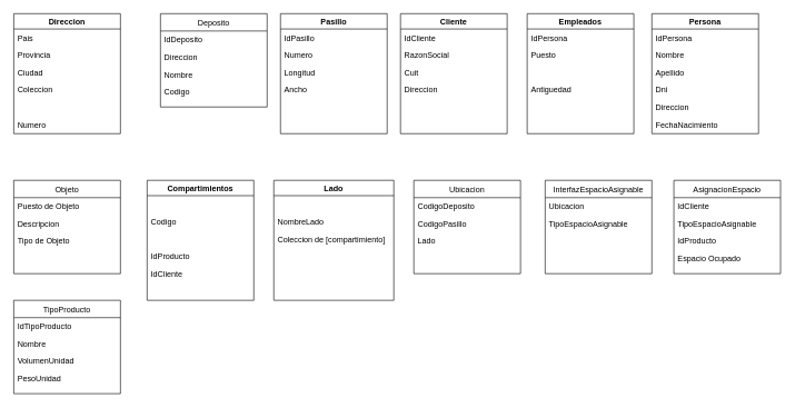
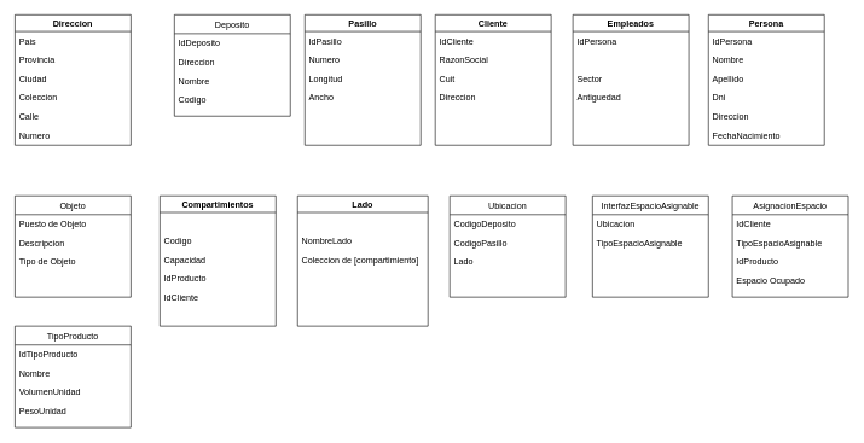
  <mxCell id="0" />
  <mxCell id="1" parent="0" />
  <mxCell id="2" value="Deposito" style="swimlane;fontStyle=0;align=center;verticalAlign=top;childLayout=stackLayout;horizontal=1;startSize=26;horizontalStack=0;resizeParent=1;resizeLast=0;collapsible=1;marginBottom=0;rounded=0;shadow=0;strokeWidth=1;" parent="1" vertex="1"><mxGeometry x="240" y="20" width="160" height="140" as="geometry"><mxRectangle x="508" y="120" width="160" height="26" as="alternateBounds" /></mxGeometry></mxCell>
  <mxCell id="3" value="IdDeposito" style="text;align=left;verticalAlign=top;spacingLeft=4;spacingRight=4;overflow=hidden;rotatable=0;points=[[0,0.5],[1,0.5]];portConstraint=eastwest;" parent="2" vertex="1"><mxGeometry y="26" width="160" height="26" as="geometry" /></mxCell>
  <mxCell id="4" value="Direccion" style="text;align=left;verticalAlign=top;spacingLeft=4;spacingRight=4;overflow=hidden;rotatable=0;points=[[0,0.5],[1,0.5]];portConstraint=eastwest;rounded=0;shadow=0;html=0;" parent="2" vertex="1"><mxGeometry y="52" width="160" height="26" as="geometry" /></mxCell>
  <mxCell id="5" value="Nombre" style="text;align=left;verticalAlign=top;spacingLeft=4;spacingRight=4;overflow=hidden;rotatable=0;points=[[0,0.5],[1,0.5]];portConstraint=eastwest;rounded=0;shadow=0;html=0;" parent="2" vertex="1"><mxGeometry y="78" width="160" height="26" as="geometry" /></mxCell>
  <mxCell id="6" value="Codigo" style="text;align=left;verticalAlign=top;spacingLeft=4;spacingRight=4;overflow=hidden;rotatable=0;points=[[0,0.5],[1,0.5]];portConstraint=eastwest;rounded=0;shadow=0;html=0;" parent="2" vertex="1"><mxGeometry y="104" width="160" height="26" as="geometry" /></mxCell>
  <mxCell id="7" value="Direccion" style="swimlane;whiteSpace=wrap;html=1;" parent="1" vertex="1"><mxGeometry x="20" y="20" width="160" height="180" as="geometry" /></mxCell>
  <mxCell id="8" value="Provincia" style="text;align=left;verticalAlign=top;spacingLeft=4;spacingRight=4;overflow=hidden;rotatable=0;points=[[0,0.5],[1,0.5]];portConstraint=eastwest;rounded=0;shadow=0;html=0;" parent="7" vertex="1"><mxGeometry y="49" width="160" height="26" as="geometry" /></mxCell>
  <mxCell id="9" value="Ciudad" style="text;align=left;verticalAlign=top;spacingLeft=4;spacingRight=4;overflow=hidden;rotatable=0;points=[[0,0.5],[1,0.5]];portConstraint=eastwest;rounded=0;shadow=0;html=0;" parent="7" vertex="1"><mxGeometry y="75" width="160" height="26" as="geometry" /></mxCell>
  <mxCell id="10" value="Coleccion" style="text;align=left;verticalAlign=top;spacingLeft=4;spacingRight=4;overflow=hidden;rotatable=0;points=[[0,0.5],[1,0.5]];portConstraint=eastwest;rounded=0;shadow=0;html=0;" parent="7" vertex="1"><mxGeometry y="101" width="160" height="26" as="geometry" /></mxCell>
  <mxCell id="11" value="Pais" style="text;align=left;verticalAlign=top;spacingLeft=4;spacingRight=4;overflow=hidden;rotatable=0;points=[[0,0.5],[1,0.5]];portConstraint=eastwest;rounded=0;shadow=0;html=0;" parent="7" vertex="1"><mxGeometry y="23" width="160" height="26" as="geometry" /></mxCell>
+ <mxCell id="12" value="Calle" style="text;align=left;verticalAlign=top;spacingLeft=4;spacingRight=4;overflow=hidden;rotatable=0;points=[[0,0.5],[1,0.5]];portConstraint=eastwest;rounded=0;shadow=0;html=0;" parent="7" vertex="1"><mxGeometry y="127" width="160" height="26" as="geometry" /></mxCell>
  <mxCell id="13" value="Numero" style="text;align=left;verticalAlign=top;spacingLeft=4;spacingRight=4;overflow=hidden;rotatable=0;points=[[0,0.5],[1,0.5]];portConstraint=eastwest;rounded=0;shadow=0;html=0;" parent="7" vertex="1"><mxGeometry y="153" width="160" height="26" as="geometry" /></mxCell>
  <mxCell id="14" value="Pasillo" style="swimlane;whiteSpace=wrap;html=1;" parent="1" vertex="1"><mxGeometry x="420" y="20" width="160" height="180" as="geometry" /></mxCell>
  <mxCell id="15" value="Numero" style="text;align=left;verticalAlign=top;spacingLeft=4;spacingRight=4;overflow=hidden;rotatable=0;points=[[0,0.5],[1,0.5]];portConstraint=eastwest;rounded=0;shadow=0;html=0;" parent="14" vertex="1"><mxGeometry y="49" width="160" height="26" as="geometry" /></mxCell>
  <mxCell id="16" value="Longitud" style="text;align=left;verticalAlign=top;spacingLeft=4;spacingRight=4;overflow=hidden;rotatable=0;points=[[0,0.5],[1,0.5]];portConstraint=eastwest;rounded=0;shadow=0;html=0;" parent="14" vertex="1"><mxGeometry y="75" width="160" height="26" as="geometry" /></mxCell>
  <mxCell id="17" value="IdPasillo" style="text;align=left;verticalAlign=top;spacingLeft=4;spacingRight=4;overflow=hidden;rotatable=0;points=[[0,0.5],[1,0.5]];portConstraint=eastwest;rounded=0;shadow=0;html=0;" parent="14" vertex="1"><mxGeometry y="23" width="160" height="26" as="geometry" /></mxCell>
  <mxCell id="18" value="Ancho" style="text;align=left;verticalAlign=top;spacingLeft=4;spacingRight=4;overflow=hidden;rotatable=0;points=[[0,0.5],[1,0.5]];portConstraint=eastwest;rounded=0;shadow=0;html=0;" parent="14" vertex="1"><mxGeometry y="101" width="160" height="26" as="geometry" /></mxCell>
  <mxCell id="19" value="Compartimientos" style="swimlane;whiteSpace=wrap;html=1;" parent="1" vertex="1"><mxGeometry x="220" y="270" width="160" height="180" as="geometry" /></mxCell>
  <mxCell id="20" value="Codigo" style="text;align=left;verticalAlign=top;spacingLeft=4;spacingRight=4;overflow=hidden;rotatable=0;points=[[0,0.5],[1,0.5]];portConstraint=eastwest;rounded=0;shadow=0;html=0;" parent="19" vertex="1"><mxGeometry y="49" width="160" height="26" as="geometry" /></mxCell>
+ <mxCell id="21" value="Capacidad" style="text;align=left;verticalAlign=top;spacingLeft=4;spacingRight=4;overflow=hidden;rotatable=0;points=[[0,0.5],[1,0.5]];portConstraint=eastwest;rounded=0;shadow=0;html=0;" parent="19" vertex="1"><mxGeometry y="75" width="160" height="26" as="geometry" /></mxCell>
  <mxCell id="22" value="IdProducto" style="text;align=left;verticalAlign=top;spacingLeft=4;spacingRight=4;overflow=hidden;rotatable=0;points=[[0,0.5],[1,0.5]];portConstraint=eastwest;rounded=0;shadow=0;html=0;" parent="19" vertex="1"><mxGeometry y="101" width="160" height="26" as="geometry" /></mxCell>
  <mxCell id="23" value="IdCliente" style="text;align=left;verticalAlign=top;spacingLeft=4;spacingRight=4;overflow=hidden;rotatable=0;points=[[0,0.5],[1,0.5]];portConstraint=eastwest;rounded=0;shadow=0;html=0;" parent="19" vertex="1"><mxGeometry y="127" width="160" height="26" as="geometry" /></mxCell>
  <mxCell id="24" value="Cliente" style="swimlane;whiteSpace=wrap;html=1;" parent="1" vertex="1"><mxGeometry x="600" y="20" width="160" height="180" as="geometry" /></mxCell>
  <mxCell id="25" value="RazonSocial" style="text;align=left;verticalAlign=top;spacingLeft=4;spacingRight=4;overflow=hidden;rotatable=0;points=[[0,0.5],[1,0.5]];portConstraint=eastwest;rounded=0;shadow=0;html=0;" parent="24" vertex="1"><mxGeometry y="49" width="160" height="26" as="geometry" /></mxCell>
  <mxCell id="26" value="Cuit" style="text;align=left;verticalAlign=top;spacingLeft=4;spacingRight=4;overflow=hidden;rotatable=0;points=[[0,0.5],[1,0.5]];portConstraint=eastwest;rounded=0;shadow=0;html=0;" parent="24" vertex="1"><mxGeometry y="75" width="160" height="26" as="geometry" /></mxCell>
  <mxCell id="27" value="Direccion" style="text;align=left;verticalAlign=top;spacingLeft=4;spacingRight=4;overflow=hidden;rotatable=0;points=[[0,0.5],[1,0.5]];portConstraint=eastwest;rounded=0;shadow=0;html=0;" parent="24" vertex="1"><mxGeometry y="101" width="160" height="26" as="geometry" /></mxCell>
  <mxCell id="28" value="IdCliente" style="text;align=left;verticalAlign=top;spacingLeft=4;spacingRight=4;overflow=hidden;rotatable=0;points=[[0,0.5],[1,0.5]];portConstraint=eastwest;rounded=0;shadow=0;html=0;" parent="24" vertex="1"><mxGeometry y="23" width="160" height="26" as="geometry" /></mxCell>
  <mxCell id="29" value="InterfazEspacioAsignable" style="swimlane;fontStyle=0;align=center;verticalAlign=top;childLayout=stackLayout;horizontal=1;startSize=26;horizontalStack=0;resizeParent=1;resizeLast=0;collapsible=1;marginBottom=0;rounded=0;shadow=0;strokeWidth=1;" parent="1" vertex="1"><mxGeometry x="817" y="270" width="160" height="140" as="geometry"><mxRectangle x="508" y="120" width="160" height="26" as="alternateBounds" /></mxGeometry></mxCell>
  <mxCell id="30" value="Ubicacion" style="text;align=left;verticalAlign=top;spacingLeft=4;spacingRight=4;overflow=hidden;rotatable=0;points=[[0,0.5],[1,0.5]];portConstraint=eastwest;" parent="29" vertex="1"><mxGeometry y="26" width="160" height="26" as="geometry" /></mxCell>
  <mxCell id="31" value="TipoEspacioAsignable" style="text;align=left;verticalAlign=top;spacingLeft=4;spacingRight=4;overflow=hidden;rotatable=0;points=[[0,0.5],[1,0.5]];portConstraint=eastwest;rounded=0;shadow=0;html=0;" parent="29" vertex="1"><mxGeometry y="52" width="160" height="26" as="geometry" /></mxCell>
  <mxCell id="32" value="Ubicacion" style="swimlane;fontStyle=0;align=center;verticalAlign=top;childLayout=stackLayout;horizontal=1;startSize=26;horizontalStack=0;resizeParent=1;resizeLast=0;collapsible=1;marginBottom=0;rounded=0;shadow=0;strokeWidth=1;" parent="1" vertex="1"><mxGeometry x="620" y="270" width="160" height="140" as="geometry"><mxRectangle x="508" y="120" width="160" height="26" as="alternateBounds" /></mxGeometry></mxCell>
  <mxCell id="33" value="CodigoDeposito" style="text;align=left;verticalAlign=top;spacingLeft=4;spacingRight=4;overflow=hidden;rotatable=0;points=[[0,0.5],[1,0.5]];portConstraint=eastwest;" parent="32" vertex="1"><mxGeometry y="26" width="160" height="26" as="geometry" /></mxCell>
  <mxCell id="34" value="CodigoPasillo" style="text;align=left;verticalAlign=top;spacingLeft=4;spacingRight=4;overflow=hidden;rotatable=0;points=[[0,0.5],[1,0.5]];portConstraint=eastwest;rounded=0;shadow=0;html=0;" parent="32" vertex="1"><mxGeometry y="52" width="160" height="26" as="geometry" /></mxCell>
  <mxCell id="35" value="Lado" style="text;align=left;verticalAlign=top;spacingLeft=4;spacingRight=4;overflow=hidden;rotatable=0;points=[[0,0.5],[1,0.5]];portConstraint=eastwest;rounded=0;shadow=0;html=0;" parent="32" vertex="1"><mxGeometry y="78" width="160" height="26" as="geometry" /></mxCell>
  <mxCell id="36" value="Lado" style="swimlane;whiteSpace=wrap;html=1;" parent="1" vertex="1"><mxGeometry x="410" y="270" width="180" height="180" as="geometry" /></mxCell>
  <mxCell id="37" value="NombreLado" style="text;align=left;verticalAlign=top;spacingLeft=4;spacingRight=4;overflow=hidden;rotatable=0;points=[[0,0.5],[1,0.5]];portConstraint=eastwest;rounded=0;shadow=0;html=0;" parent="36" vertex="1"><mxGeometry y="49" width="160" height="26" as="geometry" /></mxCell>
  <mxCell id="38" value="Coleccion de [compartimiento]" style="text;align=left;verticalAlign=top;spacingLeft=4;spacingRight=4;overflow=hidden;rotatable=0;points=[[0,0.5],[1,0.5]];portConstraint=eastwest;rounded=0;shadow=0;html=0;" parent="36" vertex="1"><mxGeometry y="75" width="180" height="26" as="geometry" /></mxCell>
  <mxCell id="39" value="Objeto" style="swimlane;fontStyle=0;align=center;verticalAlign=top;childLayout=stackLayout;horizontal=1;startSize=26;horizontalStack=0;resizeParent=1;resizeLast=0;collapsible=1;marginBottom=0;rounded=0;shadow=0;strokeWidth=1;" parent="1" vertex="1"><mxGeometry x="20" y="270" width="160" height="140" as="geometry"><mxRectangle x="508" y="120" width="160" height="26" as="alternateBounds" /></mxGeometry></mxCell>
  <mxCell id="40" value="Puesto de Objeto" style="text;align=left;verticalAlign=top;spacingLeft=4;spacingRight=4;overflow=hidden;rotatable=0;points=[[0,0.5],[1,0.5]];portConstraint=eastwest;" parent="39" vertex="1"><mxGeometry y="26" width="160" height="26" as="geometry" /></mxCell>
  <mxCell id="41" value="Descripcion" style="text;align=left;verticalAlign=top;spacingLeft=4;spacingRight=4;overflow=hidden;rotatable=0;points=[[0,0.5],[1,0.5]];portConstraint=eastwest;rounded=0;shadow=0;html=0;" parent="39" vertex="1"><mxGeometry y="52" width="160" height="26" as="geometry" /></mxCell>
  <mxCell id="42" value="Tipo de Objeto" style="text;align=left;verticalAlign=top;spacingLeft=4;spacingRight=4;overflow=hidden;rotatable=0;points=[[0,0.5],[1,0.5]];portConstraint=eastwest;rounded=0;shadow=0;html=0;" parent="39" vertex="1"><mxGeometry y="78" width="160" height="26" as="geometry" /></mxCell>
  <mxCell id="43" value="Empleados" style="swimlane;whiteSpace=wrap;html=1;" parent="1" vertex="1"><mxGeometry x="790" y="20" width="160" height="180" as="geometry" /></mxCell>
- <mxCell id="44" value="Puesto" style="text;align=left;verticalAlign=top;spacingLeft=4;spacingRight=4;overflow=hidden;rotatable=0;points=[[0,0.5],[1,0.5]];portConstraint=eastwest;rounded=0;shadow=0;html=0;" parent="43" vertex="1"><mxGeometry y="49" width="160" height="26" as="geometry" /></mxCell>
+ <mxCell id="45" value="Sector" style="text;align=left;verticalAlign=top;spacingLeft=4;spacingRight=4;overflow=hidden;rotatable=0;points=[[0,0.5],[1,0.5]];portConstraint=eastwest;rounded=0;shadow=0;html=0;" parent="43" vertex="1"><mxGeometry y="75" width="160" height="26" as="geometry" /></mxCell>
  <mxCell id="46" value="Antiguedad" style="text;align=left;verticalAlign=top;spacingLeft=4;spacingRight=4;overflow=hidden;rotatable=0;points=[[0,0.5],[1,0.5]];portConstraint=eastwest;rounded=0;shadow=0;html=0;" parent="43" vertex="1"><mxGeometry y="101" width="160" height="26" as="geometry" /></mxCell>
  <mxCell id="47" value="IdPersona" style="text;align=left;verticalAlign=top;spacingLeft=4;spacingRight=4;overflow=hidden;rotatable=0;points=[[0,0.5],[1,0.5]];portConstraint=eastwest;rounded=0;shadow=0;html=0;" parent="43" vertex="1"><mxGeometry y="23" width="160" height="26" as="geometry" /></mxCell>
  <mxCell id="48" value="Persona" style="swimlane;whiteSpace=wrap;html=1;" parent="1" vertex="1"><mxGeometry x="977" y="20" width="160" height="180" as="geometry" /></mxCell>
  <mxCell id="49" value="Nombre" style="text;align=left;verticalAlign=top;spacingLeft=4;spacingRight=4;overflow=hidden;rotatable=0;points=[[0,0.5],[1,0.5]];portConstraint=eastwest;rounded=0;shadow=0;html=0;" parent="48" vertex="1"><mxGeometry y="49" width="160" height="26" as="geometry" /></mxCell>
  <mxCell id="50" value="Apellido" style="text;align=left;verticalAlign=top;spacingLeft=4;spacingRight=4;overflow=hidden;rotatable=0;points=[[0,0.5],[1,0.5]];portConstraint=eastwest;rounded=0;shadow=0;html=0;" parent="48" vertex="1"><mxGeometry y="75" width="160" height="26" as="geometry" /></mxCell>
  <mxCell id="51" value="Dni" style="text;align=left;verticalAlign=top;spacingLeft=4;spacingRight=4;overflow=hidden;rotatable=0;points=[[0,0.5],[1,0.5]];portConstraint=eastwest;rounded=0;shadow=0;html=0;" parent="48" vertex="1"><mxGeometry y="101" width="160" height="26" as="geometry" /></mxCell>
  <mxCell id="52" value="IdPersona" style="text;align=left;verticalAlign=top;spacingLeft=4;spacingRight=4;overflow=hidden;rotatable=0;points=[[0,0.5],[1,0.5]];portConstraint=eastwest;rounded=0;shadow=0;html=0;" parent="48" vertex="1"><mxGeometry y="23" width="160" height="26" as="geometry" /></mxCell>
  <mxCell id="53" value="Direccion" style="text;align=left;verticalAlign=top;spacingLeft=4;spacingRight=4;overflow=hidden;rotatable=0;points=[[0,0.5],[1,0.5]];portConstraint=eastwest;rounded=0;shadow=0;html=0;" parent="48" vertex="1"><mxGeometry y="127" width="160" height="26" as="geometry" /></mxCell>
  <mxCell id="54" value="FechaNacimiento" style="text;align=left;verticalAlign=top;spacingLeft=4;spacingRight=4;overflow=hidden;rotatable=0;points=[[0,0.5],[1,0.5]];portConstraint=eastwest;rounded=0;shadow=0;html=0;" parent="48" vertex="1"><mxGeometry y="153" width="160" height="26" as="geometry" /></mxCell>
  <mxCell id="55" value="AsignacionEspacio" style="swimlane;fontStyle=0;align=center;verticalAlign=top;childLayout=stackLayout;horizontal=1;startSize=26;horizontalStack=0;resizeParent=1;resizeLast=0;collapsible=1;marginBottom=0;rounded=0;shadow=0;strokeWidth=1;" vertex="1" parent="1"><mxGeometry x="1010" y="270" width="160" height="140" as="geometry"><mxRectangle x="508" y="120" width="160" height="26" as="alternateBounds" /></mxGeometry></mxCell>
  <mxCell id="56" value="IdCliente" style="text;align=left;verticalAlign=top;spacingLeft=4;spacingRight=4;overflow=hidden;rotatable=0;points=[[0,0.5],[1,0.5]];portConstraint=eastwest;" vertex="1" parent="55"><mxGeometry y="26" width="160" height="26" as="geometry" /></mxCell>
  <mxCell id="57" value="TipoEspacioAsignable" style="text;align=left;verticalAlign=top;spacingLeft=4;spacingRight=4;overflow=hidden;rotatable=0;points=[[0,0.5],[1,0.5]];portConstraint=eastwest;rounded=0;shadow=0;html=0;" vertex="1" parent="55"><mxGeometry y="52" width="160" height="26" as="geometry" /></mxCell>
  <mxCell id="58" value="IdProducto" style="text;align=left;verticalAlign=top;spacingLeft=4;spacingRight=4;overflow=hidden;rotatable=0;points=[[0,0.5],[1,0.5]];portConstraint=eastwest;rounded=0;shadow=0;html=0;" vertex="1" parent="55"><mxGeometry y="78" width="160" height="26" as="geometry" /></mxCell>
  <mxCell id="59" value="Espacio Ocupado" style="text;align=left;verticalAlign=top;spacingLeft=4;spacingRight=4;overflow=hidden;rotatable=0;points=[[0,0.5],[1,0.5]];portConstraint=eastwest;rounded=0;shadow=0;html=0;" vertex="1" parent="55"><mxGeometry y="104" width="160" height="26" as="geometry" /></mxCell>
  <mxCell id="60" value="TipoProducto" style="swimlane;fontStyle=0;align=center;verticalAlign=top;childLayout=stackLayout;horizontal=1;startSize=26;horizontalStack=0;resizeParent=1;resizeLast=0;collapsible=1;marginBottom=0;rounded=0;shadow=0;strokeWidth=1;" vertex="1" parent="1"><mxGeometry x="20" y="450" width="160" height="140" as="geometry"><mxRectangle x="508" y="120" width="160" height="26" as="alternateBounds" /></mxGeometry></mxCell>
  <mxCell id="61" value="IdTipoProducto" style="text;align=left;verticalAlign=top;spacingLeft=4;spacingRight=4;overflow=hidden;rotatable=0;points=[[0,0.5],[1,0.5]];portConstraint=eastwest;" vertex="1" parent="60"><mxGeometry y="26" width="160" height="26" as="geometry" /></mxCell>
  <mxCell id="62" value="Nombre" style="text;align=left;verticalAlign=top;spacingLeft=4;spacingRight=4;overflow=hidden;rotatable=0;points=[[0,0.5],[1,0.5]];portConstraint=eastwest;rounded=0;shadow=0;html=0;" vertex="1" parent="60"><mxGeometry y="52" width="160" height="26" as="geometry" /></mxCell>
  <mxCell id="63" value="VolumenUnidad" style="text;align=left;verticalAlign=top;spacingLeft=4;spacingRight=4;overflow=hidden;rotatable=0;points=[[0,0.5],[1,0.5]];portConstraint=eastwest;rounded=0;shadow=0;html=0;" vertex="1" parent="60"><mxGeometry y="78" width="160" height="26" as="geometry" /></mxCell>
  <mxCell id="64" value="PesoUnidad" style="text;align=left;verticalAlign=top;spacingLeft=4;spacingRight=4;overflow=hidden;rotatable=0;points=[[0,0.5],[1,0.5]];portConstraint=eastwest;rounded=0;shadow=0;html=0;" vertex="1" parent="60"><mxGeometry y="104" width="160" height="26" as="geometry" /></mxCell>
